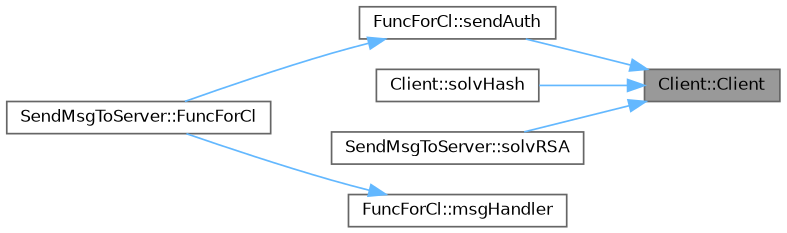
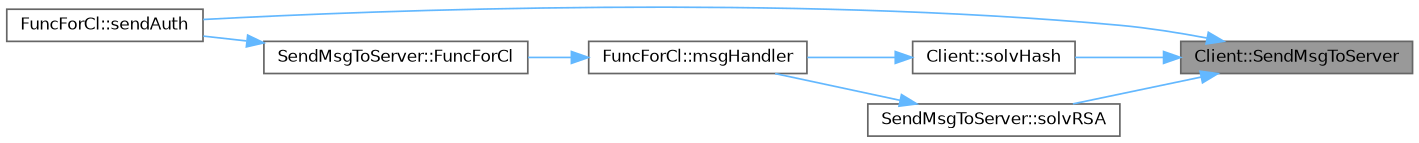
  digraph {
    rankdir=RL
    node [color=grey40 fillcolor=white fontname=Helvetica fontsize=10 shape=box style=filled]
    edge [color=steelblue1 dir=back fontname=Helvetica fontsize=10 labelfontname=Helvetica labelfontsize=10 style=solid]
-   n1 [color=gray40 fillcolor=grey60 fontcolor=black height=0.2 label="Client::Client" width=0.4]
+   n1 [color=gray40 fillcolor=grey60 fontcolor=black height=0.2 label="Client::SendMsgToServer" width=0.4]
    n2 [height=0.2 label="FuncForCl::sendAuth" width=0.4]
    n3 [height=0.2 label="Client::solvHash" width=0.4]
    n4 [height=0.2 label="SendMsgToServer::solvRSA" width=0.4]
    n5 [height=0.2 label="SendMsgToServer::FuncForCl" width=0.4]
    n6 [height=0.2 label="FuncForCl::msgHandler" width=0.4]
    n1 -> n2
    n1 -> n3
    n1 -> n4
-   n2 -> n5
+   n5 -> n2
+   n3 -> n6
+   n4 -> n6
    n6 -> n5
  }
